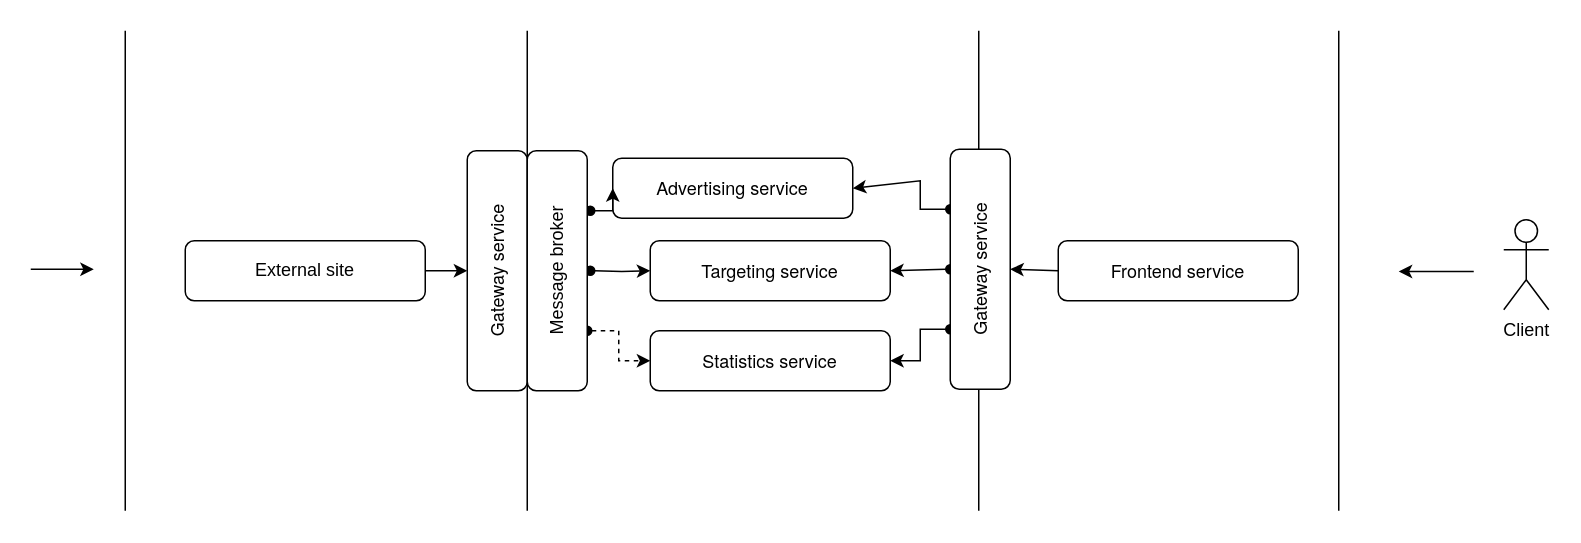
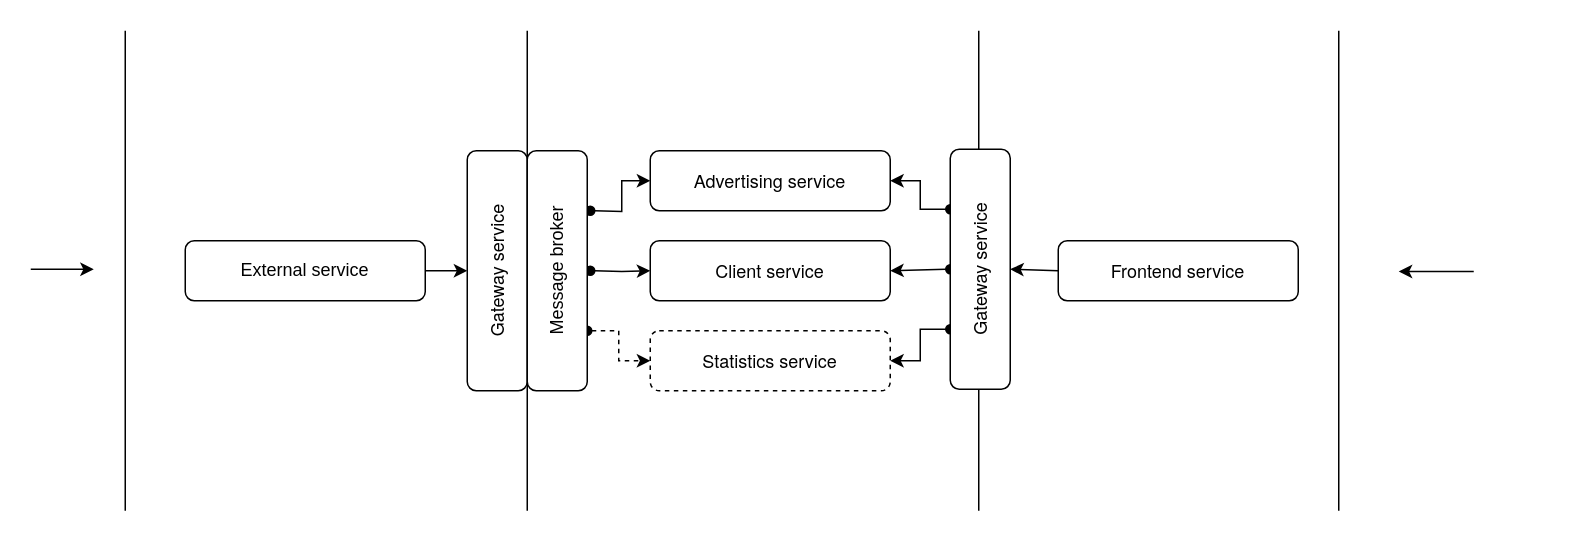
  <mxCell id="0" />
  <mxCell id="1" parent="0" />
  <mxCell id="2" value="" style="endArrow=none;html=1;rounded=0;" edge="1" parent="1"><mxGeometry width="50" height="50" relative="1" as="geometry"><mxPoint x="351" y="340" as="sourcePoint" /><mxPoint x="351" y="20" as="targetPoint" /></mxGeometry></mxCell>
  <mxCell id="3" value="" style="endArrow=none;html=1;rounded=0;" edge="1" parent="1"><mxGeometry width="50" height="50" relative="1" as="geometry"><mxPoint x="652" y="340" as="sourcePoint" /><mxPoint x="652" y="20" as="targetPoint" /></mxGeometry></mxCell>
  <mxCell id="4" value="" style="endArrow=none;html=1;rounded=0;" edge="1" parent="1"><mxGeometry width="50" height="50" relative="1" as="geometry"><mxPoint x="892" y="340" as="sourcePoint" /><mxPoint x="892" y="20" as="targetPoint" /></mxGeometry></mxCell>
- <mxCell id="5" value="Client" style="shape=umlActor;verticalLabelPosition=bottom;verticalAlign=top;html=1;outlineConnect=0;" vertex="1" parent="1"><mxGeometry x="1002" y="146" width="30" height="60" as="geometry" /></mxCell>
- <mxCell id="6" value="&lt;span style=&quot;font-family: &amp;#34;helvetica neue&amp;#34;&quot;&gt;Advertising service&lt;/span&gt;" style="rounded=1;whiteSpace=wrap;html=1;align=center;verticalAlign=middle;" vertex="1" parent="1"><mxGeometry x="408" y="105" width="160" height="40" as="geometry" /></mxCell>
+ <mxCell id="6" value="&lt;span style=&quot;font-family: &amp;#34;helvetica neue&amp;#34;&quot;&gt;Advertising service&lt;/span&gt;" style="rounded=1;whiteSpace=wrap;html=1;align=center;verticalAlign=middle;" vertex="1" parent="1"><mxGeometry x="433" y="100" width="160" height="40" as="geometry" /></mxCell>
  <mxCell id="7" value="" style="endArrow=classic;html=1;rounded=0;" edge="1" parent="1"><mxGeometry width="50" height="50" relative="1" as="geometry"><mxPoint x="20" y="179" as="sourcePoint" /><mxPoint x="62" y="179" as="targetPoint" /></mxGeometry></mxCell>
  <mxCell id="8" value="" style="endArrow=classic;html=1;rounded=0;" edge="1" parent="1"><mxGeometry width="50" height="50" relative="1" as="geometry"><mxPoint x="982" y="180.5" as="sourcePoint" /><mxPoint x="932" y="180.5" as="targetPoint" /></mxGeometry></mxCell>
- <mxCell id="9" value="&lt;span style=&quot;font-family: &amp;#34;helvetica neue&amp;#34; ; text-align: left&quot;&gt;Targeting service&lt;/span&gt;" style="rounded=1;whiteSpace=wrap;html=1;align=center;verticalAlign=middle;" vertex="1" parent="1"><mxGeometry x="433" y="160" width="160" height="40" as="geometry" /></mxCell>
- <mxCell id="10" value="&lt;span style=&quot;font-family: &amp;#34;helvetica neue&amp;#34; ; text-align: left&quot;&gt;Statistics service&lt;/span&gt;" style="rounded=1;whiteSpace=wrap;html=1;align=center;verticalAlign=middle;" vertex="1" parent="1"><mxGeometry x="433" y="220" width="160" height="40" as="geometry" /></mxCell>
+ <mxCell id="9" value="&lt;span style=&quot;font-family: &amp;#34;helvetica neue&amp;#34; ; text-align: left&quot;&gt;Client service&lt;/span&gt;" style="rounded=1;whiteSpace=wrap;html=1;align=center;verticalAlign=middle;" vertex="1" parent="1"><mxGeometry x="433" y="160" width="160" height="40" as="geometry" /></mxCell>
+ <mxCell id="10" value="&lt;span style=&quot;font-family: &amp;#34;helvetica neue&amp;#34; ; text-align: left&quot;&gt;Statistics service&lt;/span&gt;" style="rounded=1;whiteSpace=wrap;html=1;align=center;verticalAlign=middle;dashed=1;" vertex="1" parent="1"><mxGeometry x="433" y="220" width="160" height="40" as="geometry" /></mxCell>
  <mxCell id="11" style="edgeStyle=orthogonalEdgeStyle;rounded=0;orthogonalLoop=1;jettySize=auto;html=1;exitX=1;exitY=0.5;exitDx=0;exitDy=0;entryX=0.5;entryY=0;entryDx=0;entryDy=0;" edge="1" parent="1" source="12" target="19"><mxGeometry relative="1" as="geometry"><mxPoint x="291" y="180" as="sourcePoint" /></mxGeometry></mxCell>
- <mxCell id="12" value="External site" style="rounded=1;whiteSpace=wrap;html=1;align=center;verticalAlign=middle;" vertex="1" parent="1"><mxGeometry x="123" y="160" width="160" height="40" as="geometry" /></mxCell>
+ <mxCell id="12" value="External service" style="rounded=1;whiteSpace=wrap;html=1;align=center;verticalAlign=middle;" vertex="1" parent="1"><mxGeometry x="123" y="160" width="160" height="40" as="geometry" /></mxCell>
  <mxCell id="13" value="" style="endArrow=none;html=1;rounded=0;" edge="1" parent="1"><mxGeometry width="50" height="50" relative="1" as="geometry"><mxPoint x="83" y="340" as="sourcePoint" /><mxPoint x="83" y="20" as="targetPoint" /></mxGeometry></mxCell>
  <mxCell id="14" style="edgeStyle=none;rounded=0;orthogonalLoop=1;jettySize=auto;html=1;exitX=0;exitY=0.5;exitDx=0;exitDy=0;entryX=0.5;entryY=1;entryDx=0;entryDy=0;startArrow=none;startFill=0;endArrow=classic;endFill=1;" edge="1" parent="1" source="15" target="23"><mxGeometry relative="1" as="geometry" /></mxCell>
  <mxCell id="15" value="&lt;font face=&quot;helvetica neue&quot;&gt;Frontend service&lt;/font&gt;" style="rounded=1;whiteSpace=wrap;html=1;align=center;verticalAlign=middle;" vertex="1" parent="1"><mxGeometry x="705" y="160" width="160" height="40" as="geometry" /></mxCell>
  <mxCell id="16" style="edgeStyle=orthogonalEdgeStyle;rounded=0;orthogonalLoop=1;jettySize=auto;html=1;entryX=0;entryY=0.5;entryDx=0;entryDy=0;startArrow=oval;startFill=1;" edge="1" parent="1" target="6"><mxGeometry relative="1" as="geometry"><mxPoint x="393" y="140" as="sourcePoint" /><mxPoint x="428" y="120" as="targetPoint" /></mxGeometry></mxCell>
  <mxCell id="17" style="edgeStyle=orthogonalEdgeStyle;rounded=0;orthogonalLoop=1;jettySize=auto;html=1;entryX=0;entryY=0.5;entryDx=0;entryDy=0;startArrow=oval;startFill=1;" edge="1" parent="1" target="9"><mxGeometry relative="1" as="geometry"><mxPoint x="393" y="180" as="sourcePoint" /><mxPoint x="423" y="180" as="targetPoint" /></mxGeometry></mxCell>
  <mxCell id="18" style="edgeStyle=orthogonalEdgeStyle;rounded=0;orthogonalLoop=1;jettySize=auto;html=1;entryX=0;entryY=0.5;entryDx=0;entryDy=0;startArrow=oval;startFill=1;exitX=0.25;exitY=1;exitDx=0;exitDy=0;dashed=1;" edge="1" parent="1" source="24" target="10"><mxGeometry relative="1" as="geometry"><mxPoint x="388" y="220" as="sourcePoint" /></mxGeometry></mxCell>
  <mxCell id="19" value="&lt;font face=&quot;helvetica neue&quot;&gt;Gateway service&lt;/font&gt;" style="rounded=1;whiteSpace=wrap;html=1;align=center;verticalAlign=middle;rotation=-90;" vertex="1" parent="1"><mxGeometry x="251" y="160" width="160" height="40" as="geometry" /></mxCell>
  <mxCell id="20" style="edgeStyle=none;rounded=0;orthogonalLoop=1;jettySize=auto;html=1;exitX=0.5;exitY=0;exitDx=0;exitDy=0;entryX=1;entryY=0.5;entryDx=0;entryDy=0;startArrow=oval;startFill=1;endArrow=classic;endFill=1;" edge="1" parent="1" source="23" target="9"><mxGeometry relative="1" as="geometry" /></mxCell>
  <mxCell id="21" style="edgeStyle=none;rounded=0;orthogonalLoop=1;jettySize=auto;html=1;exitX=0.75;exitY=0;exitDx=0;exitDy=0;entryX=1;entryY=0.5;entryDx=0;entryDy=0;startArrow=oval;startFill=1;endArrow=classic;endFill=1;" edge="1" parent="1" source="23" target="6"><mxGeometry relative="1" as="geometry"><Array as="points"><mxPoint x="613" y="139" /><mxPoint x="613" y="120" /></Array></mxGeometry></mxCell>
  <mxCell id="22" style="edgeStyle=none;rounded=0;orthogonalLoop=1;jettySize=auto;html=1;exitX=0.25;exitY=0;exitDx=0;exitDy=0;entryX=1;entryY=0.5;entryDx=0;entryDy=0;startArrow=oval;startFill=1;endArrow=classic;endFill=1;" edge="1" parent="1" source="23" target="10"><mxGeometry relative="1" as="geometry"><Array as="points"><mxPoint x="613" y="219" /><mxPoint x="613" y="240" /></Array></mxGeometry></mxCell>
  <mxCell id="23" value="&lt;font face=&quot;helvetica neue&quot;&gt;Gateway service&lt;/font&gt;" style="rounded=1;whiteSpace=wrap;html=1;align=center;verticalAlign=middle;rotation=-90;" vertex="1" parent="1"><mxGeometry x="573" y="159" width="160" height="40" as="geometry" /></mxCell>
  <mxCell id="24" value="Message broker" style="rounded=1;whiteSpace=wrap;html=1;align=center;verticalAlign=middle;rotation=-90;" vertex="1" parent="1"><mxGeometry x="291" y="160" width="160" height="40" as="geometry" /></mxCell>
